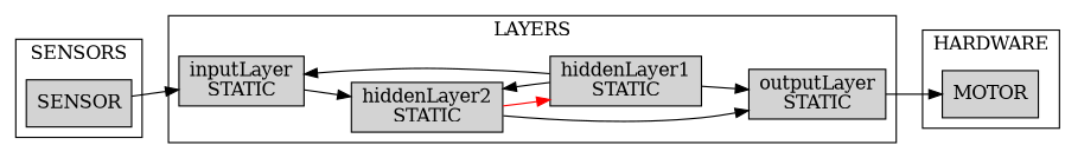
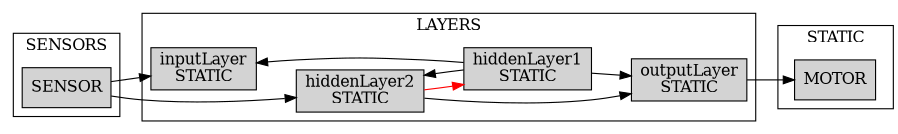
  digraph {
    rankdir=LR
    node [shape=box style=filled]
    n1 [label="inputLayer\nSTATIC"]
    n2 [label="hiddenLayer1\nSTATIC"]
    n3 [label="hiddenLayer2\nSTATIC"]
    n4 [label="outputLayer\nSTATIC"]
    SENSOR
    MOTOR
    subgraph cluster_1 {
      color=black
      label=LAYERS
      n1
      n2
      n3
      n4
    }
    subgraph cluster_2 {
      color=black
      label=SENSORS
      SENSOR
    }
    subgraph cluster_3 {
      color=black
-     label=HARDWARE
+     label=STATIC
      MOTOR
    }
-   n1 -> n3
+   SENSOR -> n3
    n2 -> n1
    n2 -> n3 [color=black]
    n2 -> n4
    n3 -> n2 [color=red]
    n3 -> n4
    n4 -> MOTOR
    SENSOR -> n1
  }
